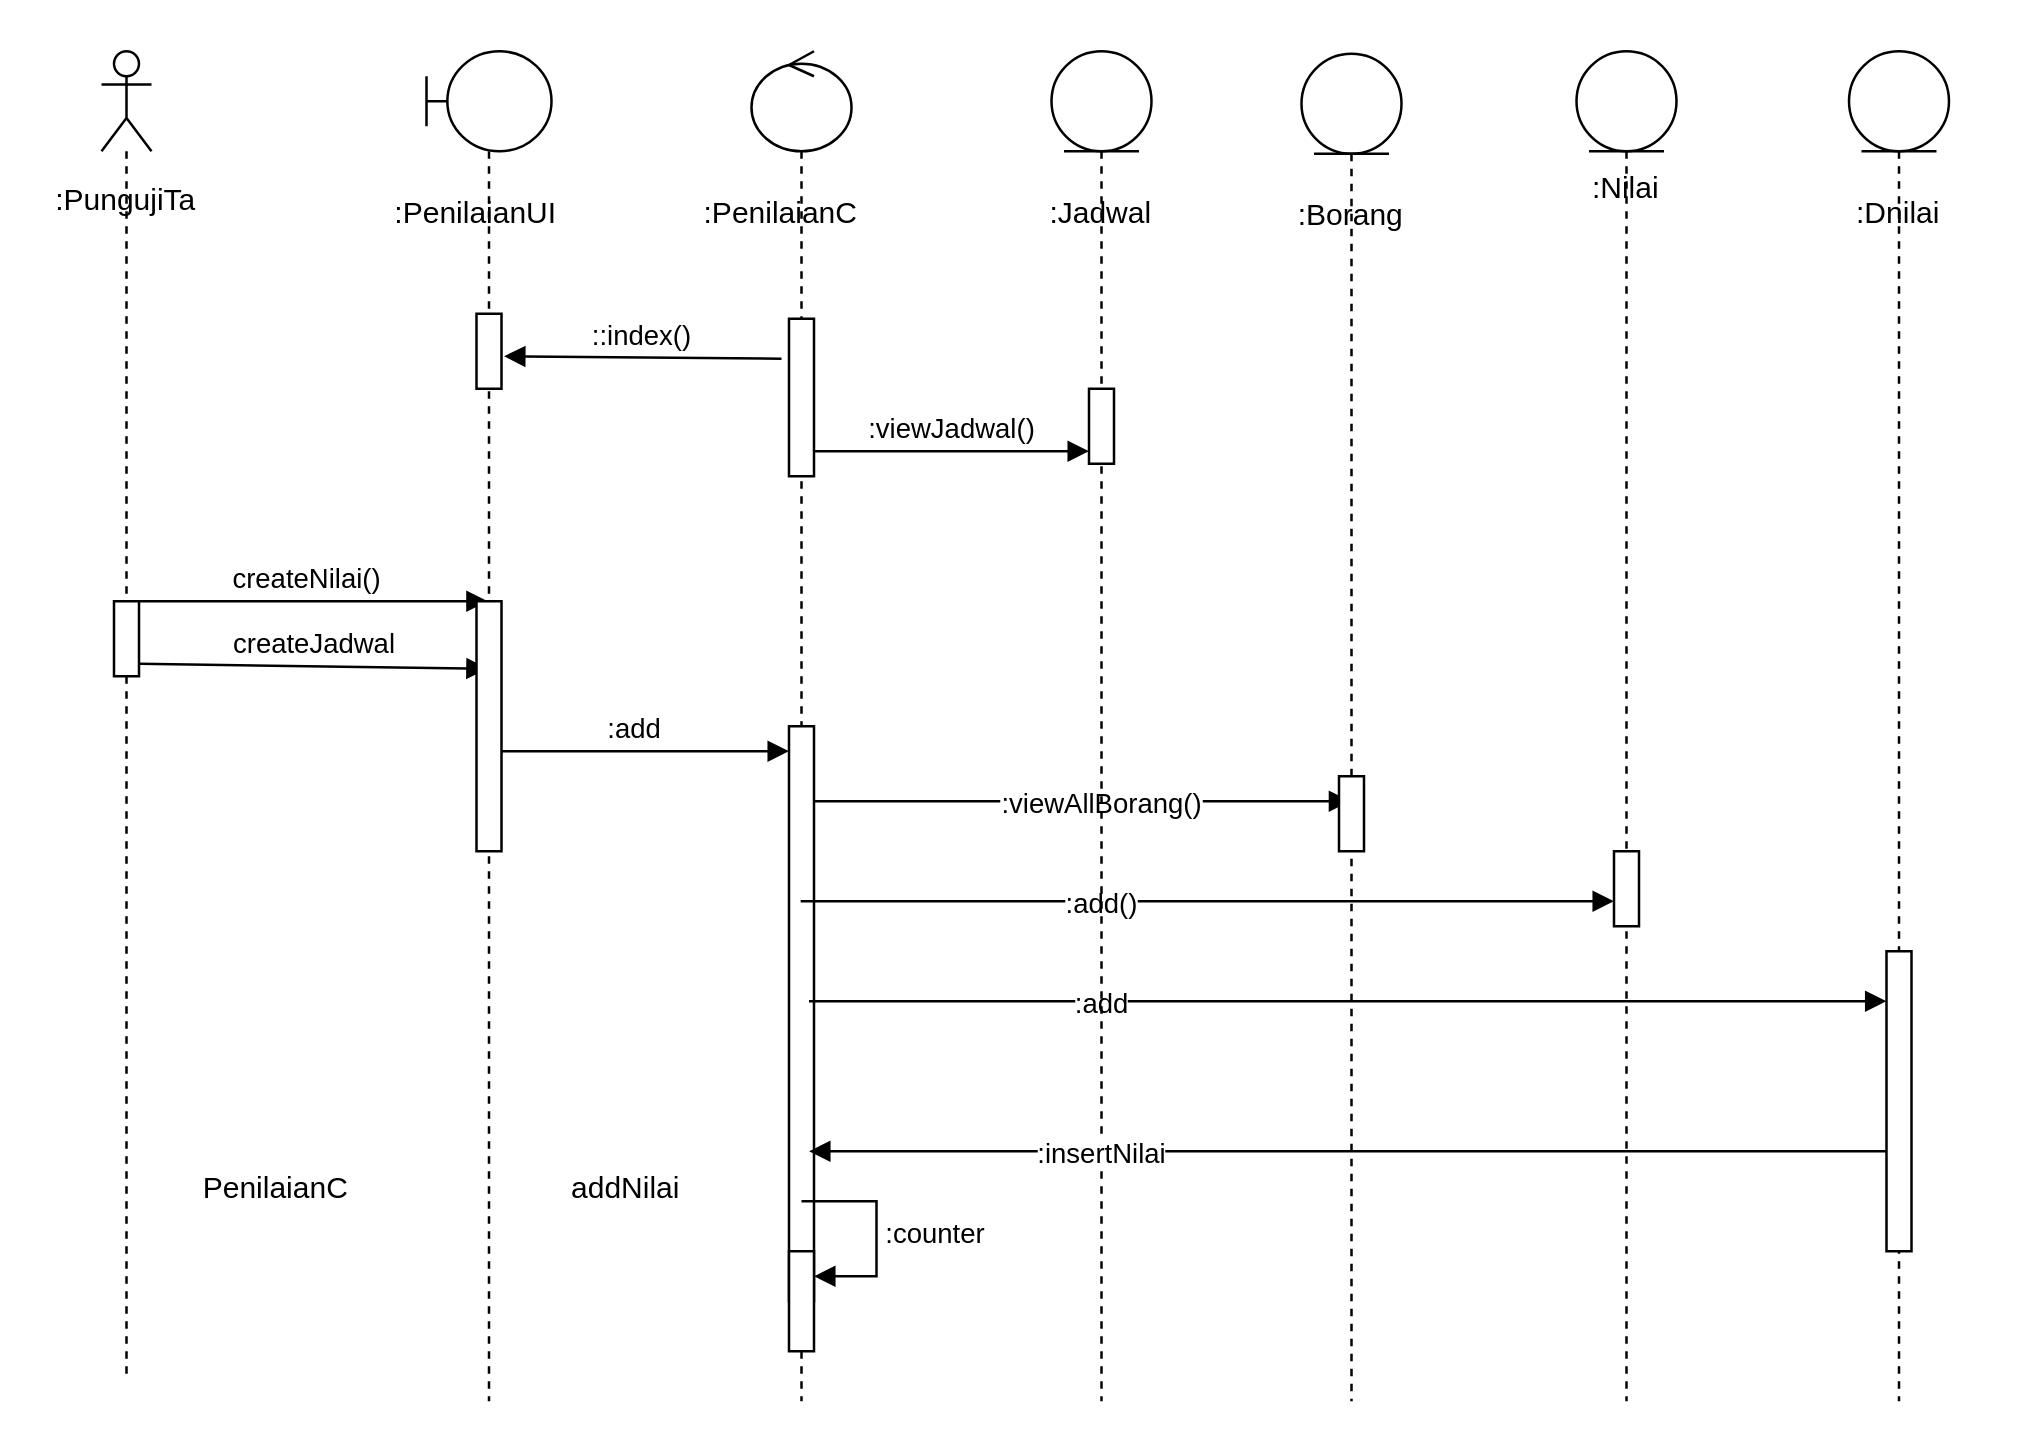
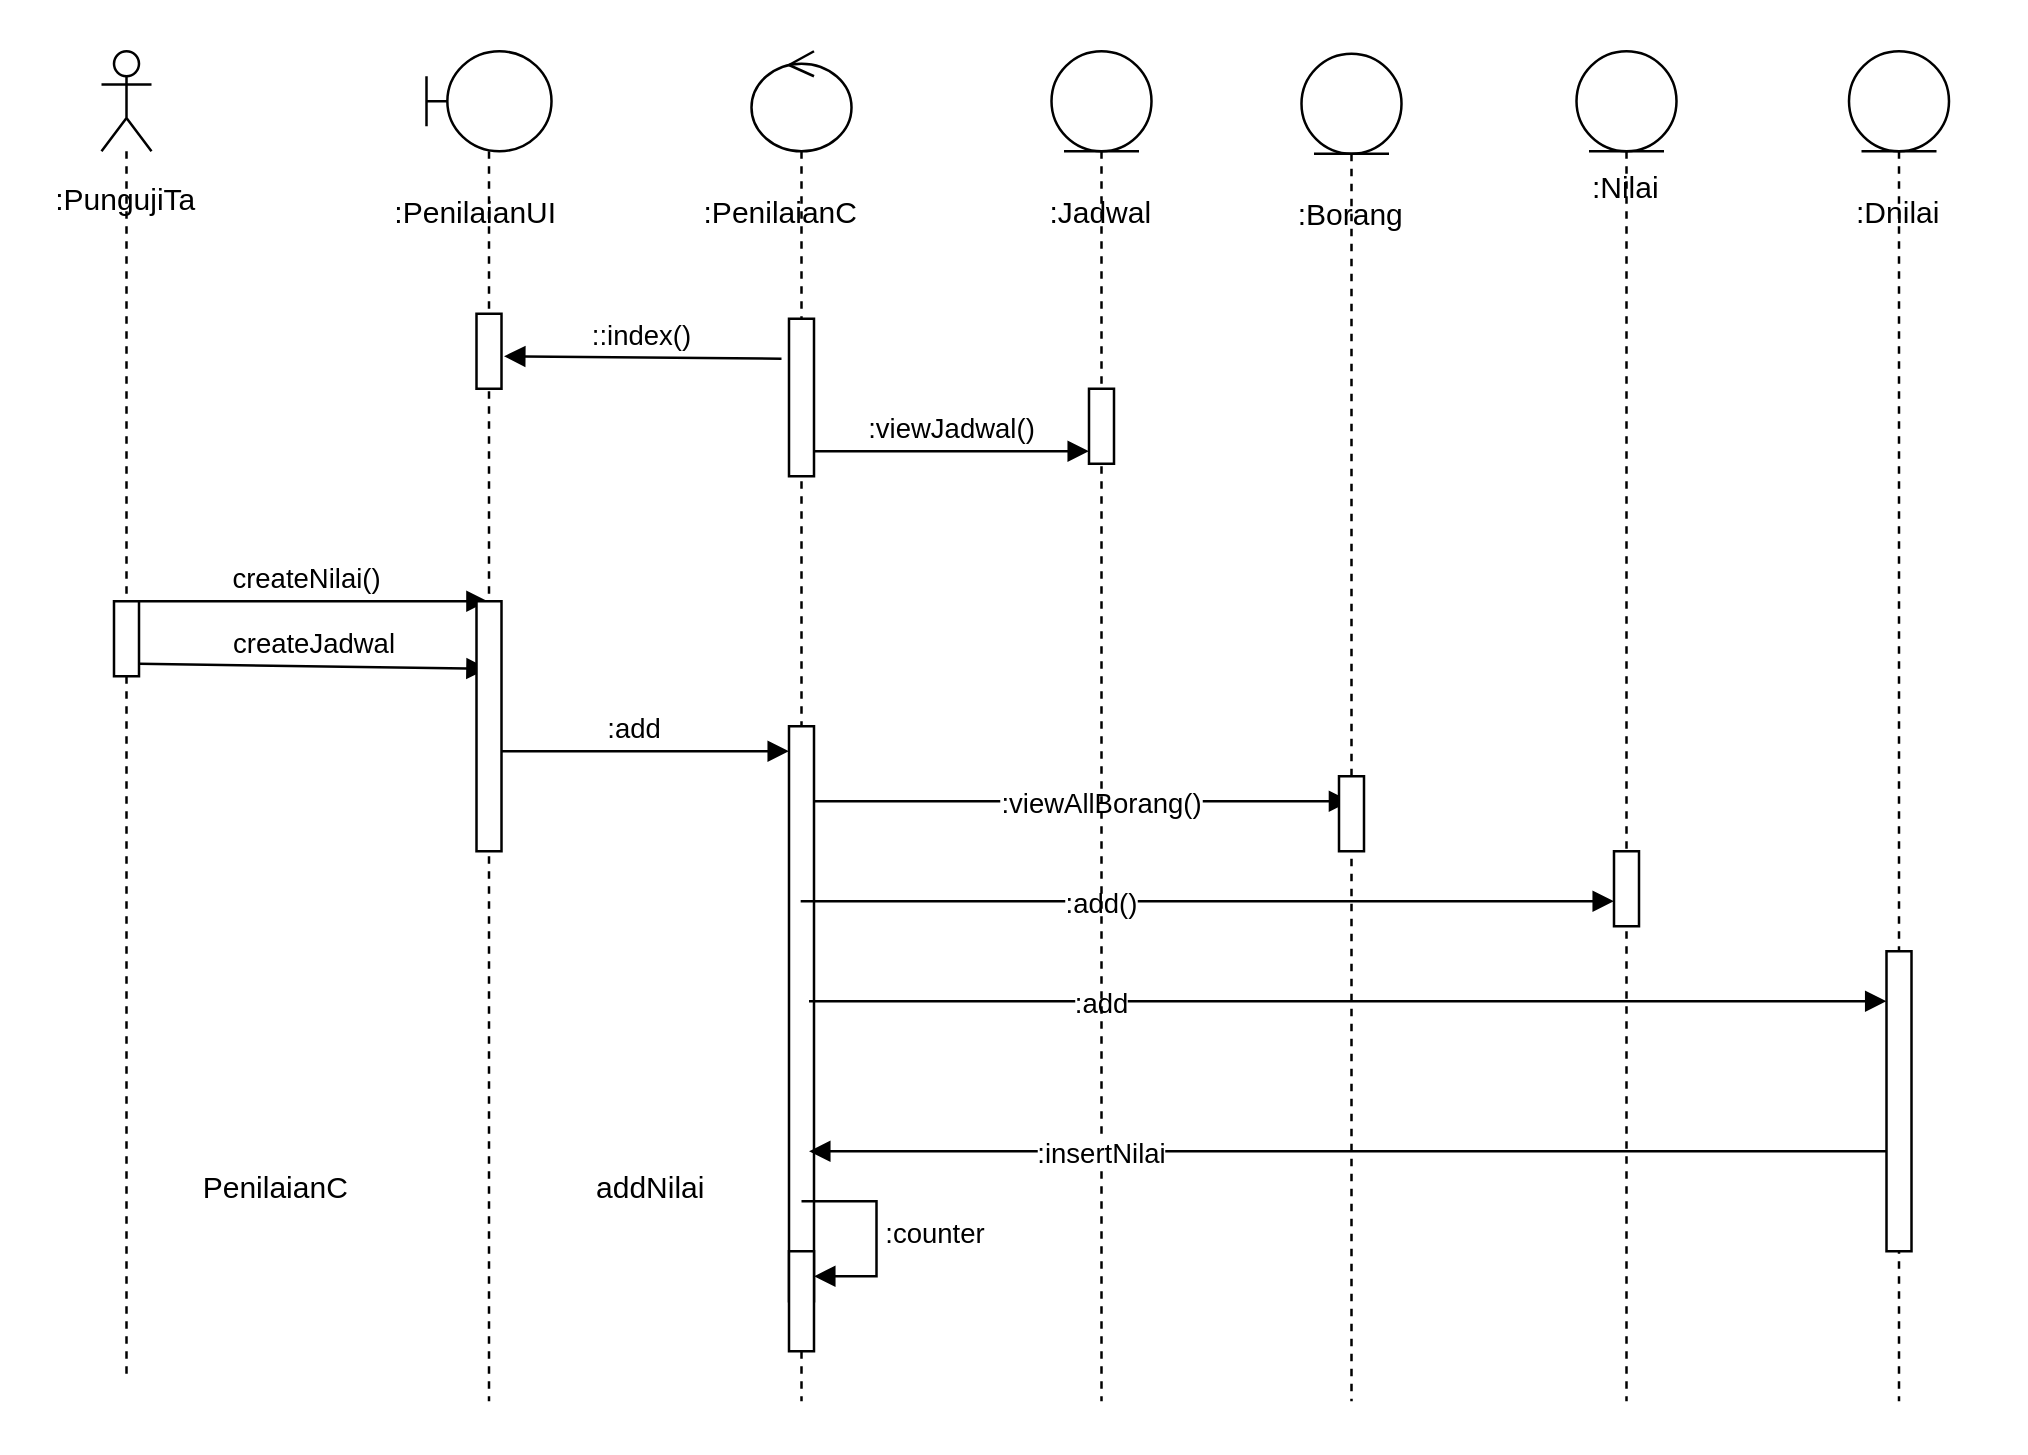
  <mxCell id="0" />
  <mxCell id="1" parent="0" />
  <mxCell id="2" value="" style="shape=umlLifeline;perimeter=lifelinePerimeter;whiteSpace=wrap;html=1;container=0;dropTarget=0;collapsible=0;recursiveResize=0;outlineConnect=0;portConstraint=eastwest;newEdgeStyle={&quot;curved&quot;:0,&quot;rounded&quot;:0};participant=umlActor;" vertex="1" parent="1"><mxGeometry x="40" y="20" width="20" height="530" as="geometry" /></mxCell>
  <mxCell id="3" value=":PenilaianUI" style="text;html=1;strokeColor=none;fillColor=none;align=center;verticalAlign=middle;whiteSpace=wrap;rounded=0;" vertex="1" parent="1"><mxGeometry x="160" y="70" width="60" height="30" as="geometry" /></mxCell>
  <mxCell id="4" value=":PenilaianC" style="text;html=1;strokeColor=none;fillColor=none;align=center;verticalAlign=middle;whiteSpace=wrap;rounded=0;" vertex="1" parent="1"><mxGeometry x="282" y="70" width="60" height="30" as="geometry" /></mxCell>
  <mxCell id="5" value="" style="shape=umlLifeline;perimeter=lifelinePerimeter;whiteSpace=wrap;html=1;container=0;dropTarget=0;collapsible=0;recursiveResize=0;outlineConnect=0;portConstraint=eastwest;newEdgeStyle={&quot;curved&quot;:0,&quot;rounded&quot;:0};participant=umlBoundary;" vertex="1" parent="1"><mxGeometry x="170" y="20" width="50" height="540" as="geometry" /></mxCell>
  <mxCell id="6" value=":PungujiTa" style="text;html=1;strokeColor=none;fillColor=none;align=center;verticalAlign=middle;whiteSpace=wrap;rounded=0;" vertex="1" parent="1"><mxGeometry x="20" y="65" width="60" height="30" as="geometry" /></mxCell>
  <mxCell id="7" value="" style="shape=umlLifeline;perimeter=lifelinePerimeter;whiteSpace=wrap;html=1;container=1;dropTarget=0;collapsible=0;recursiveResize=0;outlineConnect=0;portConstraint=eastwest;newEdgeStyle={&quot;curved&quot;:0,&quot;rounded&quot;:0};participant=umlControl;" vertex="1" parent="1"><mxGeometry x="300" y="20" width="40" height="540" as="geometry" /></mxCell>
  <mxCell id="8" value="" style="html=1;points=[[0,0,0,0,5],[0,1,0,0,-5],[1,0,0,0,5],[1,1,0,0,-5]];perimeter=orthogonalPerimeter;outlineConnect=0;targetShapes=umlLifeline;portConstraint=eastwest;newEdgeStyle={&quot;curved&quot;:0,&quot;rounded&quot;:0};" vertex="1" parent="7"><mxGeometry x="15" y="107" width="10" height="63" as="geometry" /></mxCell>
  <mxCell id="9" value="" style="html=1;points=[[0,0,0,0,5],[0,1,0,0,-5],[1,0,0,0,5],[1,1,0,0,-5]];perimeter=orthogonalPerimeter;outlineConnect=0;targetShapes=umlLifeline;portConstraint=eastwest;newEdgeStyle={&quot;curved&quot;:0,&quot;rounded&quot;:0};" vertex="1" parent="7"><mxGeometry x="15" y="270" width="10" height="230" as="geometry" /></mxCell>
  <mxCell id="10" value="" style="html=1;points=[[0,0,0,0,5],[0,1,0,0,-5],[1,0,0,0,5],[1,1,0,0,-5]];perimeter=orthogonalPerimeter;outlineConnect=0;targetShapes=umlLifeline;portConstraint=eastwest;newEdgeStyle={&quot;curved&quot;:0,&quot;rounded&quot;:0};" vertex="1" parent="7"><mxGeometry x="15" y="480" width="10" height="40" as="geometry" /></mxCell>
  <mxCell id="11" value=":counter" style="html=1;align=left;spacingLeft=2;endArrow=block;rounded=0;edgeStyle=orthogonalEdgeStyle;curved=0;rounded=0;" edge="1" target="10" parent="7"><mxGeometry relative="1" as="geometry"><mxPoint x="20" y="460" as="sourcePoint" /><Array as="points"><mxPoint x="50" y="490" /></Array></mxGeometry></mxCell>
  <mxCell id="12" value="::index()" style="html=1;verticalAlign=bottom;endArrow=block;curved=0;rounded=0;exitX=-0.3;exitY=0.254;exitDx=0;exitDy=0;exitPerimeter=0;entryX=1.1;entryY=0.567;entryDx=0;entryDy=0;entryPerimeter=0;" edge="1" parent="1" source="8" target="32"><mxGeometry width="80" relative="1" as="geometry"><mxPoint x="380" y="210" as="sourcePoint" /><mxPoint x="200" y="140" as="targetPoint" /></mxGeometry></mxCell>
  <mxCell id="13" value=":viewJadwal()" style="html=1;verticalAlign=bottom;endArrow=block;curved=0;rounded=0;entryX=0;entryY=1;entryDx=0;entryDy=-5;entryPerimeter=0;" edge="1" parent="1" source="8" target="31"><mxGeometry width="80" relative="1" as="geometry"><mxPoint x="380" y="210" as="sourcePoint" /><mxPoint x="460" y="210" as="targetPoint" /></mxGeometry></mxCell>
  <mxCell id="14" value="createJadwal" style="html=1;verticalAlign=bottom;endArrow=block;curved=0;rounded=0;exitX=1;exitY=1;exitDx=0;exitDy=-5;exitPerimeter=0;" edge="1" parent="1" source="34"><mxGeometry width="80" relative="1" as="geometry"><mxPoint x="50" y="260" as="sourcePoint" /><mxPoint x="194.5" y="267" as="targetPoint" /></mxGeometry></mxCell>
  <mxCell id="15" value="createNilai()" style="html=1;verticalAlign=bottom;endArrow=block;curved=0;rounded=0;" edge="1" parent="1"><mxGeometry width="80" relative="1" as="geometry"><mxPoint x="50" y="240" as="sourcePoint" /><mxPoint x="194.5" y="240" as="targetPoint" /></mxGeometry></mxCell>
  <mxCell id="16" value=":Borang" style="text;html=1;strokeColor=none;fillColor=none;align=center;verticalAlign=middle;whiteSpace=wrap;rounded=0;" vertex="1" parent="1"><mxGeometry x="510" y="71" width="60" height="30" as="geometry" /></mxCell>
  <mxCell id="17" value="" style="shape=umlLifeline;perimeter=lifelinePerimeter;whiteSpace=wrap;html=1;container=0;dropTarget=0;collapsible=0;recursiveResize=0;outlineConnect=0;portConstraint=eastwest;newEdgeStyle={&quot;curved&quot;:0,&quot;rounded&quot;:0};participant=umlEntity;" vertex="1" parent="1"><mxGeometry x="520" y="21" width="40" height="539" as="geometry" /></mxCell>
  <mxCell id="18" value=":add" style="html=1;verticalAlign=bottom;endArrow=block;curved=0;rounded=0;exitX=1;exitY=1;exitDx=0;exitDy=-5;exitPerimeter=0;" edge="1" parent="1" target="9"><mxGeometry width="80" relative="1" as="geometry"><mxPoint x="190" y="300" as="sourcePoint" /><mxPoint x="310" y="302" as="targetPoint" /></mxGeometry></mxCell>
  <mxCell id="19" value=":viewAllBorang()" style="html=1;verticalAlign=bottom;endArrow=block;curved=0;rounded=0;" edge="1" parent="1" target="17"><mxGeometry x="0.072" y="-10" width="80" relative="1" as="geometry"><mxPoint x="325" y="320" as="sourcePoint" /><mxPoint x="435" y="320" as="targetPoint" /><mxPoint as="offset" /></mxGeometry></mxCell>
  <mxCell id="20" value=":add()" style="html=1;verticalAlign=bottom;endArrow=block;curved=0;rounded=0;" edge="1" parent="1"><mxGeometry x="-0.26" y="-10" width="80" relative="1" as="geometry"><mxPoint x="319.667" y="360" as="sourcePoint" /><mxPoint x="645" y="360" as="targetPoint" /><mxPoint as="offset" /></mxGeometry></mxCell>
  <mxCell id="21" value=":add" style="html=1;verticalAlign=bottom;endArrow=block;curved=0;rounded=0;exitX=0.5;exitY=0.538;exitDx=0;exitDy=0;exitPerimeter=0;" edge="1" parent="1" target="27"><mxGeometry x="-0.457" y="-10" width="80" relative="1" as="geometry"><mxPoint x="323" y="400" as="sourcePoint" /><mxPoint x="648" y="400" as="targetPoint" /><mxPoint as="offset" /></mxGeometry></mxCell>
  <mxCell id="22" value=":Nilai" style="text;html=1;strokeColor=none;fillColor=none;align=center;verticalAlign=middle;whiteSpace=wrap;rounded=0;" vertex="1" parent="1"><mxGeometry x="620" y="60" width="60" height="30" as="geometry" /></mxCell>
  <mxCell id="23" value="" style="shape=umlLifeline;perimeter=lifelinePerimeter;whiteSpace=wrap;html=1;container=1;dropTarget=0;collapsible=0;recursiveResize=0;outlineConnect=0;portConstraint=eastwest;newEdgeStyle={&quot;curved&quot;:0,&quot;rounded&quot;:0};participant=umlEntity;" vertex="1" parent="1"><mxGeometry x="630" y="20" width="40" height="540" as="geometry" /></mxCell>
  <mxCell id="24" value="" style="html=1;points=[[0,0,0,0,5],[0,1,0,0,-5],[1,0,0,0,5],[1,1,0,0,-5]];perimeter=orthogonalPerimeter;outlineConnect=0;targetShapes=umlLifeline;portConstraint=eastwest;newEdgeStyle={&quot;curved&quot;:0,&quot;rounded&quot;:0};" vertex="1" parent="1"><mxGeometry x="645" y="340" width="10" height="30" as="geometry" /></mxCell>
  <mxCell id="25" value=":Dnilai" style="text;html=1;strokeColor=none;fillColor=none;align=center;verticalAlign=middle;whiteSpace=wrap;rounded=0;" vertex="1" parent="1"><mxGeometry x="729" y="70" width="60" height="30" as="geometry" /></mxCell>
  <mxCell id="26" value="" style="shape=umlLifeline;perimeter=lifelinePerimeter;whiteSpace=wrap;html=1;container=1;dropTarget=0;collapsible=0;recursiveResize=0;outlineConnect=0;portConstraint=eastwest;newEdgeStyle={&quot;curved&quot;:0,&quot;rounded&quot;:0};participant=umlEntity;" vertex="1" parent="1"><mxGeometry x="739" y="20" width="40" height="540" as="geometry" /></mxCell>
  <mxCell id="27" value="" style="html=1;points=[[0,0,0,0,5],[0,1,0,0,-5],[1,0,0,0,5],[1,1,0,0,-5]];perimeter=orthogonalPerimeter;outlineConnect=0;targetShapes=umlLifeline;portConstraint=eastwest;newEdgeStyle={&quot;curved&quot;:0,&quot;rounded&quot;:0};" vertex="1" parent="1"><mxGeometry x="754" y="380" width="10" height="120" as="geometry" /></mxCell>
  <mxCell id="28" value="" style="html=1;points=[[0,0,0,0,5],[0,1,0,0,-5],[1,0,0,0,5],[1,1,0,0,-5]];perimeter=orthogonalPerimeter;outlineConnect=0;targetShapes=umlLifeline;portConstraint=eastwest;newEdgeStyle={&quot;curved&quot;:0,&quot;rounded&quot;:0};" vertex="1" parent="1"><mxGeometry x="535" y="310" width="10" height="30" as="geometry" /></mxCell>
  <mxCell id="29" value=":Jadwal" style="text;html=1;strokeColor=none;fillColor=none;align=center;verticalAlign=middle;whiteSpace=wrap;rounded=0;" vertex="1" parent="1"><mxGeometry x="410" y="70" width="60" height="30" as="geometry" /></mxCell>
  <mxCell id="30" value="" style="shape=umlLifeline;perimeter=lifelinePerimeter;whiteSpace=wrap;html=1;container=1;dropTarget=0;collapsible=0;recursiveResize=0;outlineConnect=0;portConstraint=eastwest;newEdgeStyle={&quot;curved&quot;:0,&quot;rounded&quot;:0};participant=umlEntity;" vertex="1" parent="1"><mxGeometry x="420" y="20" width="40" height="540" as="geometry" /></mxCell>
  <mxCell id="31" value="" style="html=1;points=[[0,0,0,0,5],[0,1,0,0,-5],[1,0,0,0,5],[1,1,0,0,-5]];perimeter=orthogonalPerimeter;outlineConnect=0;targetShapes=umlLifeline;portConstraint=eastwest;newEdgeStyle={&quot;curved&quot;:0,&quot;rounded&quot;:0};" vertex="1" parent="30"><mxGeometry x="15" y="135" width="10" height="30" as="geometry" /></mxCell>
  <mxCell id="32" value="" style="html=1;points=[[0,0,0,0,5],[0,1,0,0,-5],[1,0,0,0,5],[1,1,0,0,-5]];perimeter=orthogonalPerimeter;outlineConnect=0;targetShapes=umlLifeline;portConstraint=eastwest;newEdgeStyle={&quot;curved&quot;:0,&quot;rounded&quot;:0};" vertex="1" parent="1"><mxGeometry x="190" y="125" width="10" height="30" as="geometry" /></mxCell>
  <mxCell id="33" value="" style="html=1;points=[[0,0,0,0,5],[0,1,0,0,-5],[1,0,0,0,5],[1,1,0,0,-5]];perimeter=orthogonalPerimeter;outlineConnect=0;targetShapes=umlLifeline;portConstraint=eastwest;newEdgeStyle={&quot;curved&quot;:0,&quot;rounded&quot;:0};" vertex="1" parent="1"><mxGeometry x="190" y="240" width="10" height="100" as="geometry" /></mxCell>
  <mxCell id="34" value="" style="html=1;points=[[0,0,0,0,5],[0,1,0,0,-5],[1,0,0,0,5],[1,1,0,0,-5]];perimeter=orthogonalPerimeter;outlineConnect=0;targetShapes=umlLifeline;portConstraint=eastwest;newEdgeStyle={&quot;curved&quot;:0,&quot;rounded&quot;:0};" vertex="1" parent="1"><mxGeometry x="45" y="240" width="10" height="30" as="geometry" /></mxCell>
  <mxCell id="35" value=":insertNilai" style="html=1;verticalAlign=bottom;endArrow=none;curved=0;rounded=0;exitX=0.5;exitY=0.538;exitDx=0;exitDy=0;exitPerimeter=0;startArrow=block;startFill=1;endFill=0;" edge="1" parent="1"><mxGeometry x="-0.457" y="-10" width="80" relative="1" as="geometry"><mxPoint x="323" y="460" as="sourcePoint" /><mxPoint x="754" y="460" as="targetPoint" /><mxPoint as="offset" /></mxGeometry></mxCell>
  <mxCell id="36" value="PenilaianC" style="text;html=1;strokeColor=none;fillColor=none;align=center;verticalAlign=middle;whiteSpace=wrap;rounded=0;" vertex="1" parent="1"><mxGeometry x="80" y="460" width="60" height="30" as="geometry" /></mxCell>
- <mxCell id="37" value="addNilai" style="text;html=1;strokeColor=none;fillColor=none;align=center;verticalAlign=middle;whiteSpace=wrap;rounded=0;" vertex="1" parent="1"><mxGeometry x="220" y="460" width="60" height="30" as="geometry" /></mxCell>
+ <mxCell id="37" value="addNilai" style="text;html=1;strokeColor=none;fillColor=none;align=center;verticalAlign=middle;whiteSpace=wrap;rounded=0;" vertex="1" parent="1"><mxGeometry x="230" y="460" width="60" height="30" as="geometry" /></mxCell>
